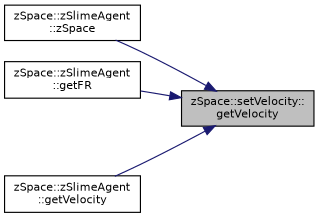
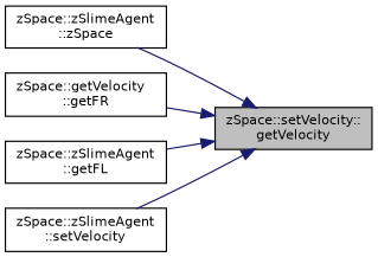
  digraph {
    rankdir=RL
    node [color=black fillcolor=white fontname=Helvetica fontsize=10 shape=record style=filled]
    edge [color=midnightblue dir=back fontname=Helvetica fontsize=10 labelfontname=Helvetica labelfontsize=10 style=solid]
    n1 [fillcolor=grey75 fontcolor=black height=0.2 label="zSpace::setVelocity::\lgetVelocity" width=0.4]
    n2 [height=0.2 label="zSpace::zSlimeAgent\l::zSpace" width=0.4]
-   n3 [height=0.2 label="zSpace::zSlimeAgent\l::getFR" width=0.4]
-   n5 [height=0.2 label="zSpace::zSlimeAgent\l::getVelocity" width=0.4]
+   n3 [height=0.2 label="zSpace::getVelocity\l::getFR" width=0.4]
+   n4 [height=0.2 label="zSpace::zSlimeAgent\l::getFL" width=0.4]
+   n5 [height=0.2 label="zSpace::zSlimeAgent\l::setVelocity" width=0.4]
    n1 -> n2
    n1 -> n3
+   n1 -> n4
    n1 -> n5
  }
